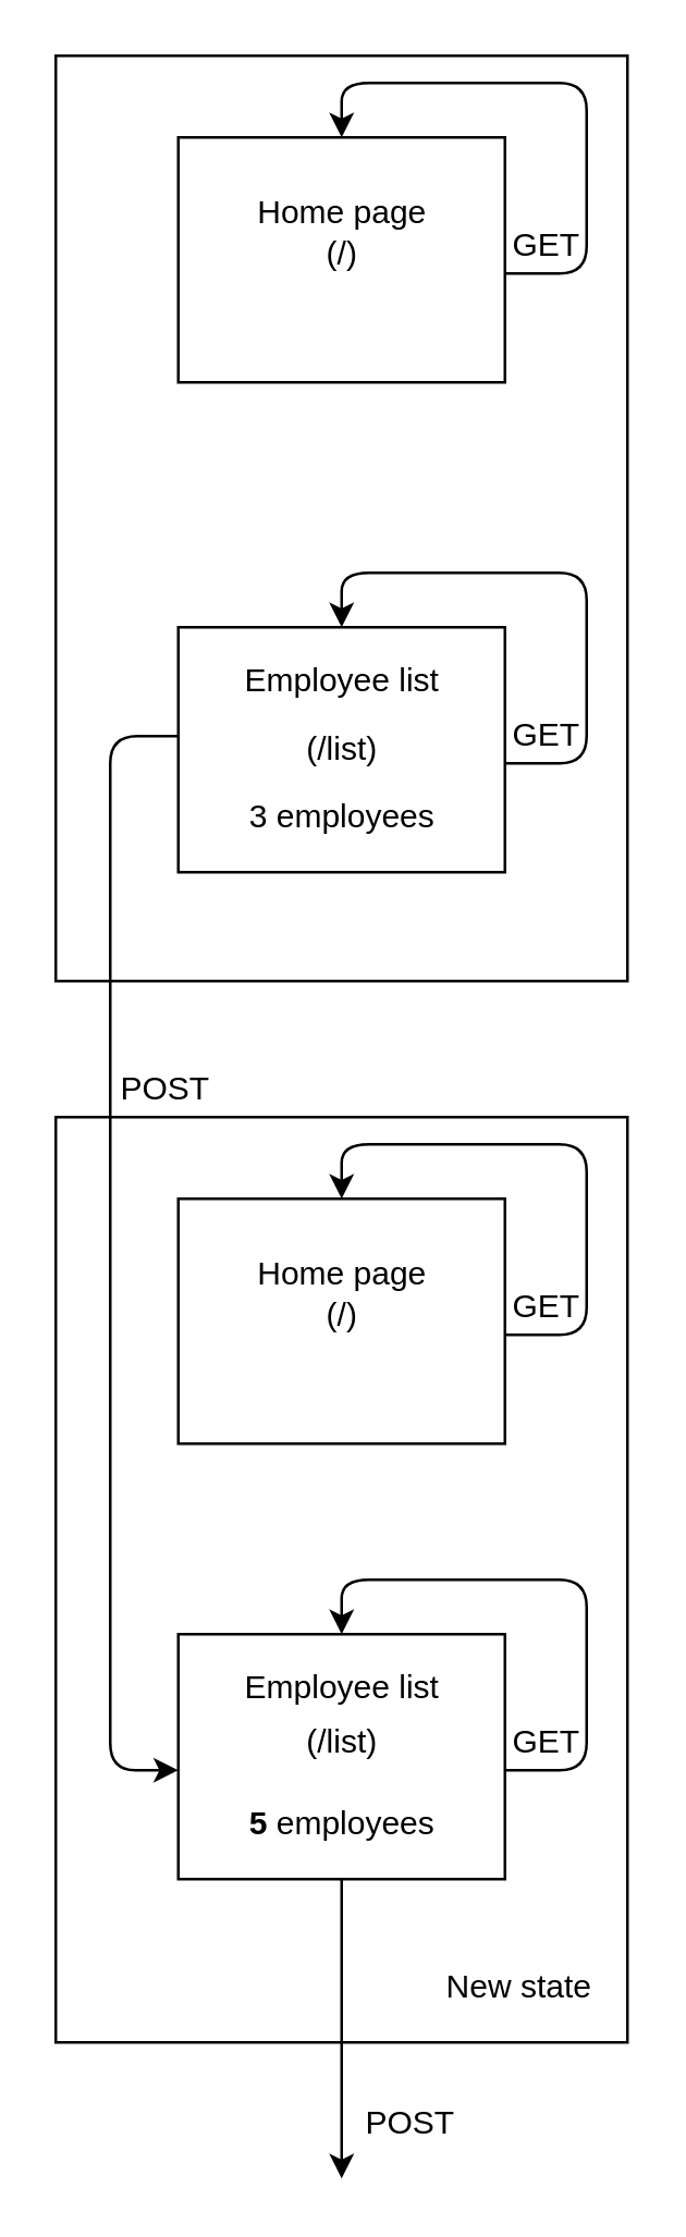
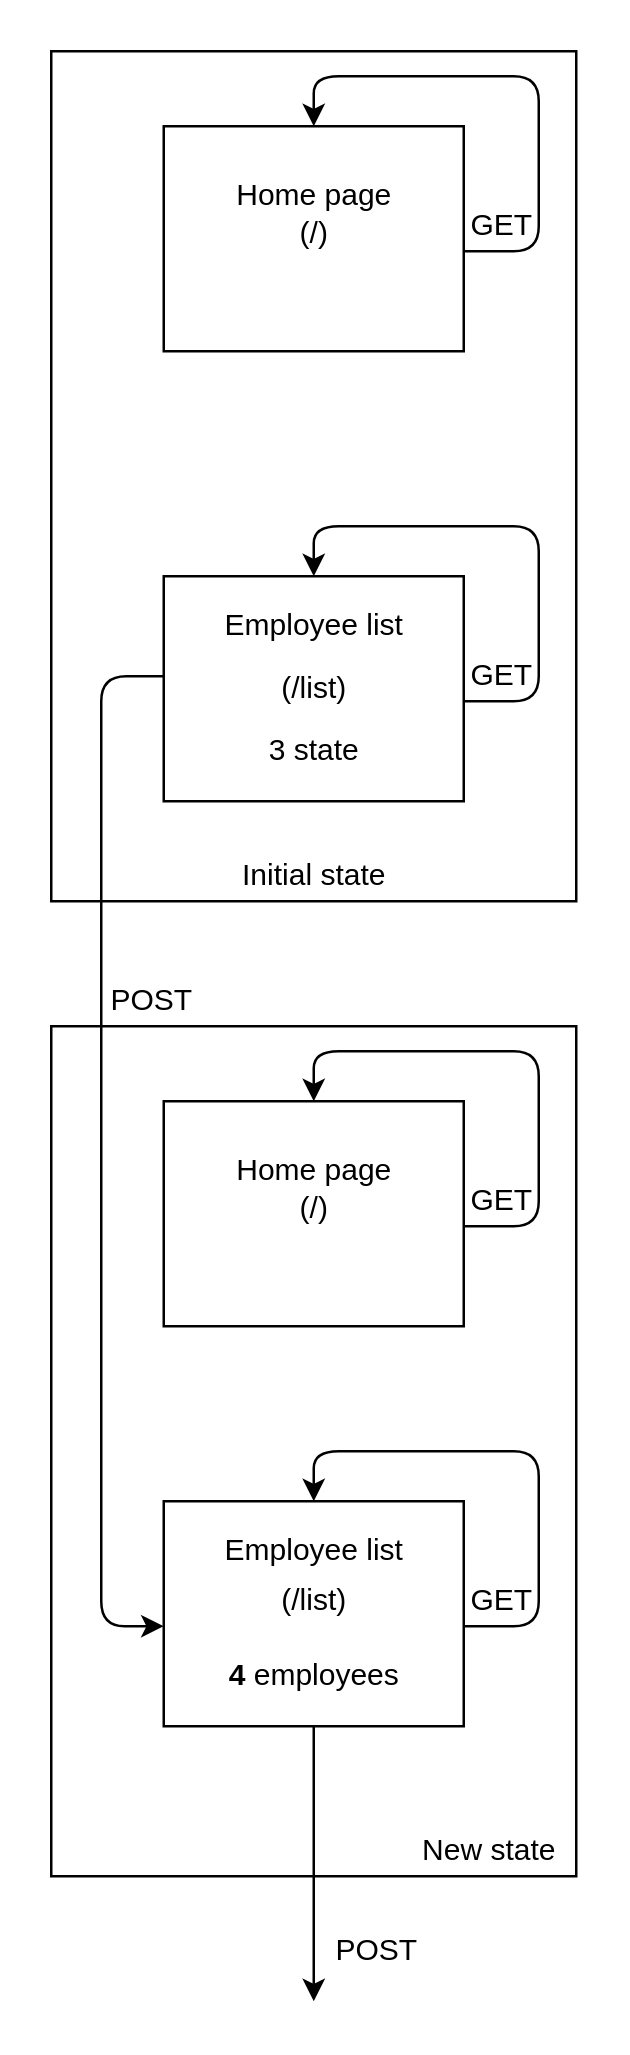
  <mxCell id="0" />
  <mxCell id="1" parent="0" />
  <mxCell id="2" value="" style="rounded=0;whiteSpace=wrap;html=1;" parent="1" vertex="1"><mxGeometry x="20" y="20" width="210" height="340" as="geometry" /></mxCell>
  <mxCell id="3" value="" style="rounded=0;whiteSpace=wrap;html=1;" parent="1" vertex="1"><mxGeometry x="65" y="50" width="120" height="90" as="geometry" /></mxCell>
  <mxCell id="4" value="" style="rounded=0;whiteSpace=wrap;html=1;" parent="1" vertex="1"><mxGeometry x="65" y="230" width="120" height="90" as="geometry" /></mxCell>
+ <mxCell id="5" value="Initial state" style="text;html=1;align=center;verticalAlign=middle;resizable=0;points=[];autosize=1;" parent="1" vertex="1"><mxGeometry x="90" y="340" width="70" height="20" as="geometry" /></mxCell>
  <mxCell id="6" value="Employee list" style="text;html=1;align=center;verticalAlign=middle;resizable=0;points=[];autosize=1;" parent="1" vertex="1"><mxGeometry x="80" y="240" width="90" height="20" as="geometry" /></mxCell>
  <mxCell id="7" value="(/list)" style="text;html=1;align=center;verticalAlign=middle;resizable=0;points=[];autosize=1;" parent="1" vertex="1"><mxGeometry x="105" y="265" width="40" height="20" as="geometry" /></mxCell>
- <mxCell id="8" value="3 employees" style="text;html=1;align=center;verticalAlign=middle;resizable=0;points=[];autosize=1;" parent="1" vertex="1"><mxGeometry x="85" y="290" width="80" height="20" as="geometry" /></mxCell>
+ <mxCell id="8" value="3 state" style="text;html=1;align=center;verticalAlign=middle;resizable=0;points=[];autosize=1;" parent="1" vertex="1"><mxGeometry x="85" y="290" width="80" height="20" as="geometry" /></mxCell>
  <mxCell id="9" value="" style="rounded=0;whiteSpace=wrap;html=1;" parent="1" vertex="1"><mxGeometry x="20" y="410" width="210" height="340" as="geometry" /></mxCell>
  <mxCell id="10" value="POST" style="text;html=1;align=center;verticalAlign=middle;resizable=0;points=[];autosize=1;" parent="1" vertex="1"><mxGeometry x="35" y="390" width="50" height="20" as="geometry" /></mxCell>
  <mxCell id="11" value="&lt;div&gt;Home page&lt;/div&gt;&lt;div&gt;(/)&lt;br&gt;&lt;/div&gt;" style="text;html=1;align=center;verticalAlign=middle;resizable=0;points=[];autosize=1;" parent="1" vertex="1"><mxGeometry x="85" y="70" width="80" height="30" as="geometry" /></mxCell>
  <mxCell id="12" value="" style="rounded=0;whiteSpace=wrap;html=1;" parent="1" vertex="1"><mxGeometry x="65" y="600" width="120" height="90" as="geometry" /></mxCell>
  <mxCell id="13" value="" style="rounded=0;whiteSpace=wrap;html=1;" parent="1" vertex="1"><mxGeometry x="65" y="440" width="120" height="90" as="geometry" /></mxCell>
- <mxCell id="14" value="New state" style="text;html=1;align=center;verticalAlign=middle;resizable=0;points=[];autosize=1;" parent="1" vertex="1"><mxGeometry x="155" y="720" width="70" height="20" as="geometry" /></mxCell>
+ <mxCell id="14" value="New state" style="text;html=1;align=center;verticalAlign=middle;resizable=0;points=[];autosize=1;" parent="1" vertex="1"><mxGeometry x="160" y="730" width="70" height="20" as="geometry" /></mxCell>
  <mxCell id="15" value="&lt;div&gt;Home page&lt;/div&gt;&lt;div&gt;(/)&lt;br&gt;&lt;/div&gt;" style="text;html=1;align=center;verticalAlign=middle;resizable=0;points=[];autosize=1;" parent="1" vertex="1"><mxGeometry x="85" y="460" width="80" height="30" as="geometry" /></mxCell>
  <mxCell id="16" value="Employee list" style="text;html=1;align=center;verticalAlign=middle;resizable=0;points=[];autosize=1;" parent="1" vertex="1"><mxGeometry x="80" y="610" width="90" height="20" as="geometry" /></mxCell>
  <mxCell id="17" value="(/list)" style="text;html=1;align=center;verticalAlign=middle;resizable=0;points=[];autosize=1;" parent="1" vertex="1"><mxGeometry x="105" y="630" width="40" height="20" as="geometry" /></mxCell>
- <mxCell id="18" value="&lt;b&gt;5&lt;/b&gt; employees" style="text;html=1;align=center;verticalAlign=middle;resizable=0;points=[];autosize=1;" parent="1" vertex="1"><mxGeometry x="85" y="660" width="80" height="20" as="geometry" /></mxCell>
+ <mxCell id="18" value="&lt;b&gt;4&lt;/b&gt; employees" style="text;html=1;align=center;verticalAlign=middle;resizable=0;points=[];autosize=1;" parent="1" vertex="1"><mxGeometry x="85" y="660" width="80" height="20" as="geometry" /></mxCell>
  <mxCell id="19" value="GET" style="text;html=1;align=center;verticalAlign=middle;resizable=0;points=[];autosize=1;" parent="1" vertex="1"><mxGeometry x="180" y="80" width="40" height="20" as="geometry" /></mxCell>
  <mxCell id="20" value="" style="endArrow=classic;html=1;entryX=0.5;entryY=0;entryDx=0;entryDy=0;" parent="1" target="3" edge="1"><mxGeometry width="50" height="50" relative="1" as="geometry"><mxPoint x="185" y="100" as="sourcePoint" /><mxPoint x="165" y="80" as="targetPoint" /><Array as="points"><mxPoint x="215" y="100" /><mxPoint x="215" y="30" /><mxPoint x="190" y="30" /><mxPoint x="125" y="30" /></Array></mxGeometry></mxCell>
  <mxCell id="21" value="" style="endArrow=classic;html=1;entryX=0.5;entryY=0;entryDx=0;entryDy=0;" parent="1" edge="1"><mxGeometry width="50" height="50" relative="1" as="geometry"><mxPoint x="185" y="280" as="sourcePoint" /><mxPoint x="125" y="230" as="targetPoint" /><Array as="points"><mxPoint x="215" y="280" /><mxPoint x="215" y="210" /><mxPoint x="190" y="210" /><mxPoint x="125" y="210" /></Array></mxGeometry></mxCell>
  <mxCell id="22" value="" style="endArrow=classic;html=1;entryX=0.5;entryY=0;entryDx=0;entryDy=0;" parent="1" edge="1"><mxGeometry width="50" height="50" relative="1" as="geometry"><mxPoint x="185" y="650" as="sourcePoint" /><mxPoint x="125" y="600" as="targetPoint" /><Array as="points"><mxPoint x="215" y="650" /><mxPoint x="215" y="580" /><mxPoint x="190" y="580" /><mxPoint x="125" y="580" /></Array></mxGeometry></mxCell>
  <mxCell id="23" value="" style="endArrow=classic;html=1;entryX=0.5;entryY=0;entryDx=0;entryDy=0;" parent="1" edge="1"><mxGeometry width="50" height="50" relative="1" as="geometry"><mxPoint x="185" y="490" as="sourcePoint" /><mxPoint x="125" y="440" as="targetPoint" /><Array as="points"><mxPoint x="215" y="490" /><mxPoint x="215" y="420" /><mxPoint x="190" y="420" /><mxPoint x="125" y="420" /></Array></mxGeometry></mxCell>
  <mxCell id="24" value="GET" style="text;html=1;align=center;verticalAlign=middle;resizable=0;points=[];autosize=1;" parent="1" vertex="1"><mxGeometry x="180" y="260" width="40" height="20" as="geometry" /></mxCell>
  <mxCell id="25" value="GET" style="text;html=1;align=center;verticalAlign=middle;resizable=0;points=[];autosize=1;" parent="1" vertex="1"><mxGeometry x="180" y="470" width="40" height="20" as="geometry" /></mxCell>
  <mxCell id="26" value="GET" style="text;html=1;align=center;verticalAlign=middle;resizable=0;points=[];autosize=1;" parent="1" vertex="1"><mxGeometry x="180" y="630" width="40" height="20" as="geometry" /></mxCell>
  <mxCell id="27" value="" style="endArrow=classic;html=1;" parent="1" edge="1"><mxGeometry width="50" height="50" relative="1" as="geometry"><mxPoint x="50" y="270" as="sourcePoint" /><mxPoint x="65" y="650" as="targetPoint" /><Array as="points"><mxPoint x="70" y="270" /><mxPoint x="40" y="270" /><mxPoint x="40" y="470" /><mxPoint x="40" y="650" /></Array></mxGeometry></mxCell>
  <mxCell id="28" value="" style="endArrow=classic;html=1;" edge="1" parent="1"><mxGeometry width="50" height="50" relative="1" as="geometry"><mxPoint x="125" y="690" as="sourcePoint" /><mxPoint x="125" y="800" as="targetPoint" /></mxGeometry></mxCell>
  <mxCell id="29" value="POST" style="text;html=1;align=center;verticalAlign=middle;resizable=0;points=[];autosize=1;" vertex="1" parent="1"><mxGeometry x="125" y="770" width="50" height="20" as="geometry" /></mxCell>
